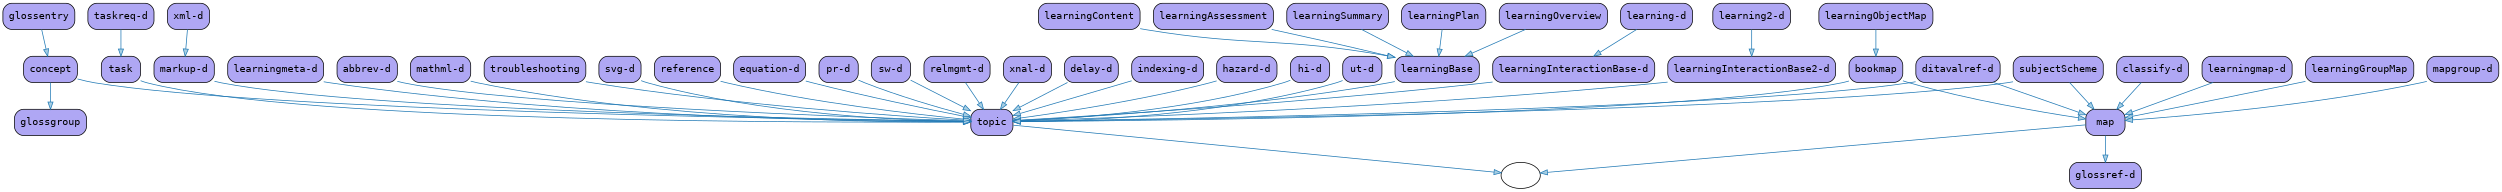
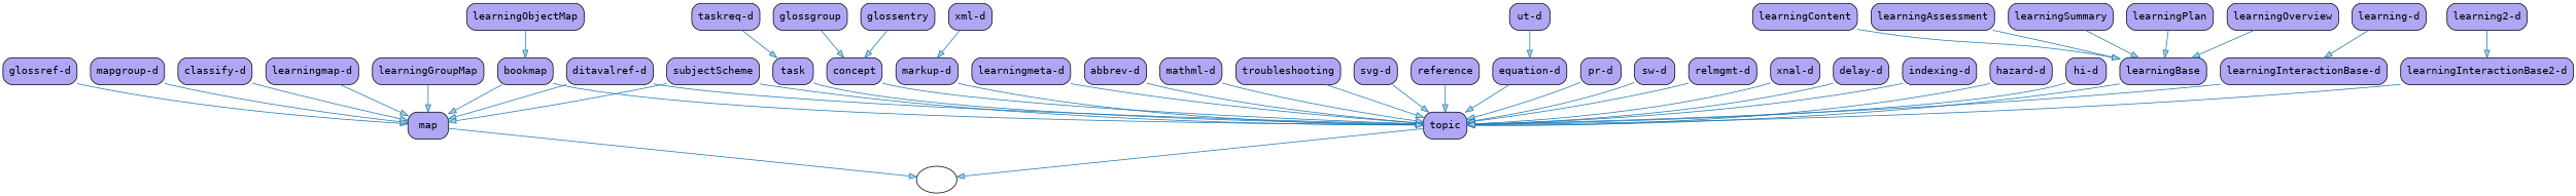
  strict digraph {
    fontname="DejaVu Sans Mono"
    node [fillcolor="#AfA7F4" fontname="DejaVu Sans Mono" shape=Mrecord style=filled]
    edge [color="#1f78b4" fillcolor="#a6cee3" fontname="DejaVu Sans Mono"]
    n1 [label="{ map }"]
    "" [fillcolor="" shape="" style=""]
    n3 [label="{ topic }"]
    n4 [label="{ learningBase }"]
    n5 [label="{ learningInteractionBase-d }"]
    n6 [label="{ learningInteractionBase2-d }"]
    n7 [label="{ task }"]
    n8 [label="{ concept }"]
    n9 [label="{ markup-d }"]
    n10 [label="{ bookmap }"]
    n11 [label="{ learningSummary }"]
    n12 [label="{ learningPlan }"]
    n13 [label="{ learningOverview }"]
    n14 [label="{ learningContent }"]
    n15 [label="{ learningObjectMap }"]
    n16 [label="{ learningmap-d }"]
    n17 [label="{ learningmeta-d }"]
    n18 [label="{ learning-d }"]
    n19 [label="{ learningGroupMap }"]
    n20 [label="{ learning2-d }"]
    n21 [label="{ learningAssessment }"]
    n22 [label="{ abbrev-d }"]
    n23 [label="{ mathml-d }"]
    n24 [label="{ troubleshooting }"]
    n25 [label="{ svg-d }"]
    n26 [label="{ reference }"]
    n27 [label="{ equation-d }"]
    n28 [label="{ taskreq-d }"]
    n29 [label="{ pr-d }"]
    n30 [label="{ glossentry }"]
    n31 [label="{ xml-d }"]
    n32 [label="{ glossref-d }"]
    n33 [label="{ sw-d }"]
    n34 [label="{ relmgmt-d }"]
    n35 [label="{ glossgroup }"]
    n36 [label="{ xnal-d }"]
    n37 [label="{ ditavalref-d }"]
    n38 [label="{ delay-d }"]
    n39 [label="{ indexing-d }"]
    n40 [label="{ hazard-d }"]
    n41 [label="{ hi-d }"]
    n42 [label="{ mapgroup-d }"]
    n43 [label="{ ut-d }"]
    n44 [label="{ classify-d }"]
    n45 [label="{ subjectScheme }"]
    n1 -> ""
    n3 -> ""
    n4 -> n3
    n5 -> n3
    n6 -> n3
    n7 -> n3
    n8 -> n3
    n9 -> n3
    n10 -> n1
    n10 -> n3
    n11 -> n4
    n12 -> n4
    n13 -> n4
    n14 -> n4
    n15 -> n10
    n16 -> n1
    n17 -> n3
    n18 -> n5
    n19 -> n1
    n20 -> n6
    n21 -> n4
    n22 -> n3
    n23 -> n3
    n24 -> n3
    n25 -> n3
    n26 -> n3
    n27 -> n3
    n28 -> n7
    n29 -> n3
    n30 -> n8
    n31 -> n9
-   n1 -> n32
+   n32 -> n1
    n33 -> n3
    n34 -> n3
-   n8 -> n35
+   n35 -> n8
    n36 -> n3
    n37 -> n1
    n37 -> n3
    n38 -> n3
    n39 -> n3
    n40 -> n3
    n41 -> n3
    n42 -> n1
-   n43 -> n3
+   n43 -> n27
    n44 -> n1
    n45 -> n1
    n45 -> n3
  }
